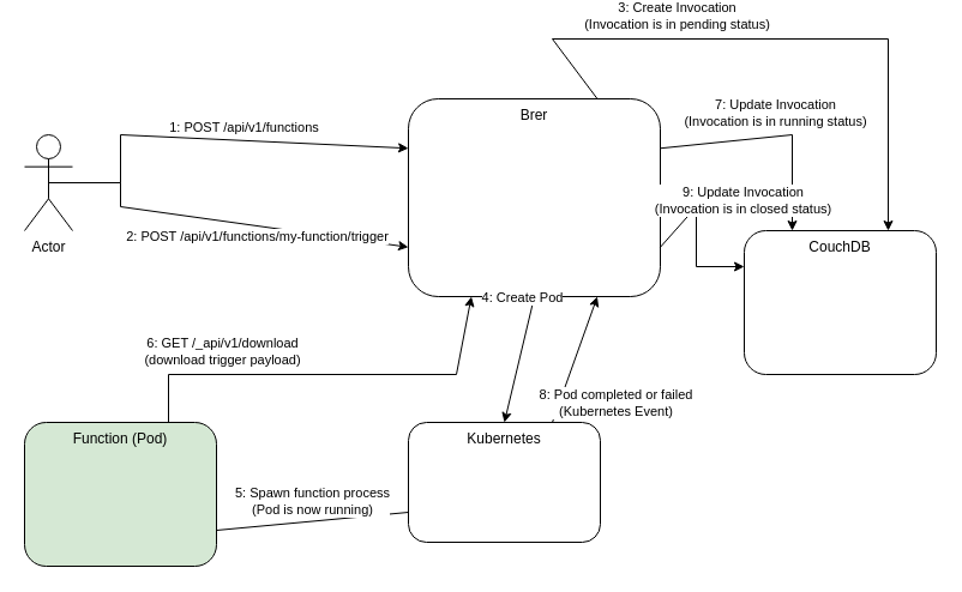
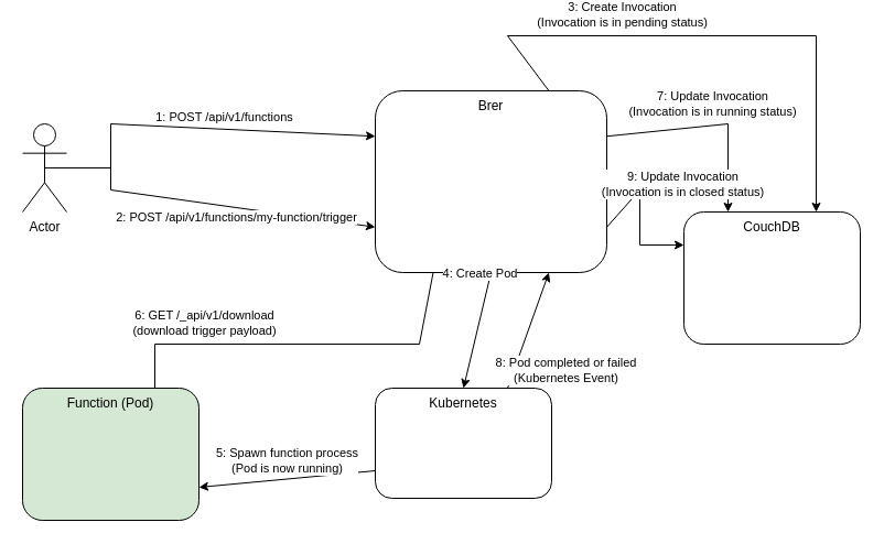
  <mxCell id="0" />
  <mxCell id="1" parent="0" />
  <mxCell id="2" value="&lt;div&gt;Brer&lt;/div&gt;" style="rounded=1;whiteSpace=wrap;html=1;verticalAlign=top;align=center;" vertex="1" parent="1"><mxGeometry x="340" y="70" width="210" height="165" as="geometry" /></mxCell>
  <mxCell id="3" value="" style="endArrow=classic;html=1;rounded=0;entryX=0;entryY=0.25;entryDx=0;entryDy=0;exitX=0.5;exitY=0.5;exitDx=0;exitDy=0;exitPerimeter=0;" edge="1" parent="1" source="5" target="2"><mxGeometry width="50" height="50" relative="1" as="geometry"><mxPoint x="200" y="310" as="sourcePoint" /><mxPoint x="250" y="260" as="targetPoint" /><Array as="points"><mxPoint x="100" y="140" /><mxPoint x="100" y="100" /></Array></mxGeometry></mxCell>
  <mxCell id="4" value="&lt;div&gt;1: POST /api/v1/functions&lt;/div&gt;" style="edgeLabel;html=1;align=center;verticalAlign=middle;resizable=0;points=[];" vertex="1" connectable="0" parent="3"><mxGeometry x="0.05" y="3" relative="1" as="geometry"><mxPoint x="23" y="-7" as="offset" /></mxGeometry></mxCell>
  <mxCell id="5" value="Actor" style="shape=umlActor;verticalLabelPosition=bottom;verticalAlign=top;html=1;outlineConnect=0;" vertex="1" parent="1"><mxGeometry x="20" y="100" width="40" height="80" as="geometry" /></mxCell>
  <mxCell id="6" value="" style="endArrow=classic;html=1;rounded=0;exitX=0.5;exitY=0.5;exitDx=0;exitDy=0;exitPerimeter=0;entryX=0;entryY=0.75;entryDx=0;entryDy=0;" edge="1" parent="1" source="5" target="2"><mxGeometry width="50" height="50" relative="1" as="geometry"><mxPoint x="380" y="400" as="sourcePoint" /><mxPoint x="430" y="350" as="targetPoint" /><Array as="points"><mxPoint x="100" y="140" /><mxPoint x="100" y="160" /></Array></mxGeometry></mxCell>
  <mxCell id="7" value="2: POST /api/v1/functions/my-function/trigger" style="edgeLabel;html=1;align=center;verticalAlign=middle;resizable=0;points=[];" vertex="1" connectable="0" parent="6"><mxGeometry x="0.142" y="3" relative="1" as="geometry"><mxPoint x="10" y="13" as="offset" /></mxGeometry></mxCell>
  <mxCell id="8" value="Kubernetes" style="rounded=1;whiteSpace=wrap;html=1;verticalAlign=top;" vertex="1" parent="1"><mxGeometry x="340" y="340" width="160" height="100" as="geometry" /></mxCell>
  <mxCell id="9" value="" style="endArrow=classic;html=1;rounded=0;exitX=0.5;exitY=1;exitDx=0;exitDy=0;entryX=0.5;entryY=0;entryDx=0;entryDy=0;" edge="1" parent="1" source="2" target="8"><mxGeometry width="50" height="50" relative="1" as="geometry"><mxPoint x="420" y="400" as="sourcePoint" /><mxPoint x="470" y="350" as="targetPoint" /></mxGeometry></mxCell>
  <mxCell id="10" value="4: Create Pod" style="edgeLabel;html=1;align=center;verticalAlign=middle;resizable=0;points=[];" vertex="1" connectable="0" parent="9"><mxGeometry x="-0.141" y="-2" relative="1" as="geometry"><mxPoint x="2" y="-44" as="offset" /></mxGeometry></mxCell>
  <mxCell id="11" value="Function (Pod)" style="rounded=1;whiteSpace=wrap;html=1;verticalAlign=top;fillColor=#d5e8d4;" vertex="1" parent="1"><mxGeometry x="20" y="340" width="160" height="120" as="geometry" /></mxCell>
- <mxCell id="12" value="" style="endArrow=none;html=1;rounded=0;entryX=1;entryY=0.75;entryDx=0;entryDy=0;exitX=0;exitY=0.75;exitDx=0;exitDy=0;" edge="1" parent="1" source="8" target="11"><mxGeometry width="50" height="50" relative="1" as="geometry"><mxPoint x="380" y="400" as="sourcePoint" /><mxPoint x="430" y="350" as="targetPoint" /></mxGeometry></mxCell>
+ <mxCell id="12" value="" style="endArrow=classic;html=1;rounded=0;entryX=1;entryY=0.75;entryDx=0;entryDy=0;exitX=0;exitY=0.75;exitDx=0;exitDy=0;" edge="1" parent="1" source="8" target="11"><mxGeometry width="50" height="50" relative="1" as="geometry"><mxPoint x="380" y="400" as="sourcePoint" /><mxPoint x="430" y="350" as="targetPoint" /></mxGeometry></mxCell>
  <mxCell id="13" value="&lt;div&gt;5: Spawn function process&lt;/div&gt;&lt;div&gt;(Pod is now running)&lt;br&gt;&lt;/div&gt;" style="edgeLabel;html=1;align=center;verticalAlign=middle;resizable=0;points=[];" vertex="1" connectable="0" parent="12"><mxGeometry x="0.342" y="-4" relative="1" as="geometry"><mxPoint x="27" y="-16" as="offset" /></mxGeometry></mxCell>
- <mxCell id="14" value="" style="endArrow=classic;html=1;rounded=0;exitX=0.75;exitY=0;exitDx=0;exitDy=0;entryX=0.25;entryY=1;entryDx=0;entryDy=0;" edge="1" parent="1" source="11" target="2"><mxGeometry width="50" height="50" relative="1" as="geometry"><mxPoint x="380" y="400" as="sourcePoint" /><mxPoint x="430" y="350" as="targetPoint" /><Array as="points"><mxPoint x="140" y="300" /><mxPoint x="380" y="300" /></Array></mxGeometry></mxCell>
+ <mxCell id="14" value="" style="endArrow=none;html=1;rounded=0;exitX=0.75;exitY=0;exitDx=0;exitDy=0;entryX=0.25;entryY=1;entryDx=0;entryDy=0;" edge="1" parent="1" source="11" target="2"><mxGeometry width="50" height="50" relative="1" as="geometry"><mxPoint x="380" y="400" as="sourcePoint" /><mxPoint x="430" y="350" as="targetPoint" /><Array as="points"><mxPoint x="140" y="300" /><mxPoint x="380" y="300" /></Array></mxGeometry></mxCell>
  <mxCell id="15" value="&lt;div&gt;6: GET /_api/v1/download&lt;/div&gt;&lt;div&gt;(download trigger payload)&lt;/div&gt;" style="edgeLabel;html=1;align=center;verticalAlign=middle;resizable=0;points=[];" vertex="1" connectable="0" parent="14"><mxGeometry x="-0.281" relative="1" as="geometry"><mxPoint x="-40" y="-20" as="offset" /></mxGeometry></mxCell>
  <mxCell id="16" value="CouchDB" style="rounded=1;whiteSpace=wrap;html=1;verticalAlign=top;" vertex="1" parent="1"><mxGeometry x="620" y="180" width="160" height="120" as="geometry" /></mxCell>
  <mxCell id="17" value="" style="endArrow=classic;html=1;rounded=0;exitX=0.75;exitY=0;exitDx=0;exitDy=0;entryX=0.75;entryY=0;entryDx=0;entryDy=0;" edge="1" parent="1" source="2" target="16"><mxGeometry width="50" height="50" relative="1" as="geometry"><mxPoint x="640" y="120" as="sourcePoint" /><mxPoint x="690" y="70" as="targetPoint" /><Array as="points"><mxPoint x="460" y="20" /><mxPoint x="740" y="20" /></Array></mxGeometry></mxCell>
  <mxCell id="18" value="&lt;div&gt;3: Create Invocation&lt;/div&gt;&lt;div&gt;(Invocation is in pending status)&lt;br&gt;&lt;/div&gt;" style="edgeLabel;html=1;align=center;verticalAlign=middle;resizable=0;points=[];" vertex="1" connectable="0" parent="17"><mxGeometry x="-0.541" y="-1" relative="1" as="geometry"><mxPoint x="51" y="-21" as="offset" /></mxGeometry></mxCell>
  <mxCell id="19" value="" style="endArrow=classic;html=1;rounded=0;exitX=1;exitY=0.25;exitDx=0;exitDy=0;entryX=0.25;entryY=0;entryDx=0;entryDy=0;" edge="1" parent="1" source="2" target="16"><mxGeometry width="50" height="50" relative="1" as="geometry"><mxPoint x="650" y="510" as="sourcePoint" /><mxPoint x="700" y="460" as="targetPoint" /><Array as="points"><mxPoint x="660" y="100" /></Array></mxGeometry></mxCell>
  <mxCell id="20" value="&lt;div&gt;7: Update Invocation&lt;/div&gt;&lt;div&gt;(Invocation is in running status)&lt;br&gt;&lt;/div&gt;" style="edgeLabel;html=1;align=center;verticalAlign=middle;resizable=0;points=[];" vertex="1" connectable="0" parent="19"><mxGeometry x="0.017" y="-1" relative="1" as="geometry"><mxPoint x="-1" y="-21" as="offset" /></mxGeometry></mxCell>
  <mxCell id="21" value="" style="endArrow=classic;html=1;rounded=0;exitX=0.75;exitY=0;exitDx=0;exitDy=0;entryX=0.75;entryY=1;entryDx=0;entryDy=0;" edge="1" parent="1" source="8" target="2"><mxGeometry width="50" height="50" relative="1" as="geometry"><mxPoint x="540" y="470" as="sourcePoint" /><mxPoint x="590" y="420" as="targetPoint" /></mxGeometry></mxCell>
  <mxCell id="22" value="&lt;div&gt;8: Pod completed or failed&lt;/div&gt;&lt;div&gt;(Kubernetes Event)&lt;br&gt;&lt;/div&gt;" style="edgeLabel;html=1;align=center;verticalAlign=middle;resizable=0;points=[];" vertex="1" connectable="0" parent="21"><mxGeometry x="-0.36" y="1" relative="1" as="geometry"><mxPoint x="41" y="18" as="offset" /></mxGeometry></mxCell>
  <mxCell id="23" value="" style="endArrow=classic;html=1;rounded=0;entryX=0;entryY=0.25;entryDx=0;entryDy=0;exitX=1;exitY=0.75;exitDx=0;exitDy=0;" edge="1" parent="1" source="2" target="16"><mxGeometry width="50" height="50" relative="1" as="geometry"><mxPoint x="610" y="500" as="sourcePoint" /><mxPoint x="660" y="450" as="targetPoint" /><Array as="points"><mxPoint x="580" y="160" /><mxPoint x="580" y="210" /></Array></mxGeometry></mxCell>
  <mxCell id="24" value="&lt;div&gt;9: Update Invocation&lt;/div&gt;&lt;div&gt;(Invocation is in closed status)&lt;br&gt;&lt;/div&gt;" style="edgeLabel;html=1;align=center;verticalAlign=middle;resizable=0;points=[];" vertex="1" connectable="0" parent="23"><mxGeometry x="-0.647" y="-3" relative="1" as="geometry"><mxPoint x="50" y="-23" as="offset" /></mxGeometry></mxCell>
